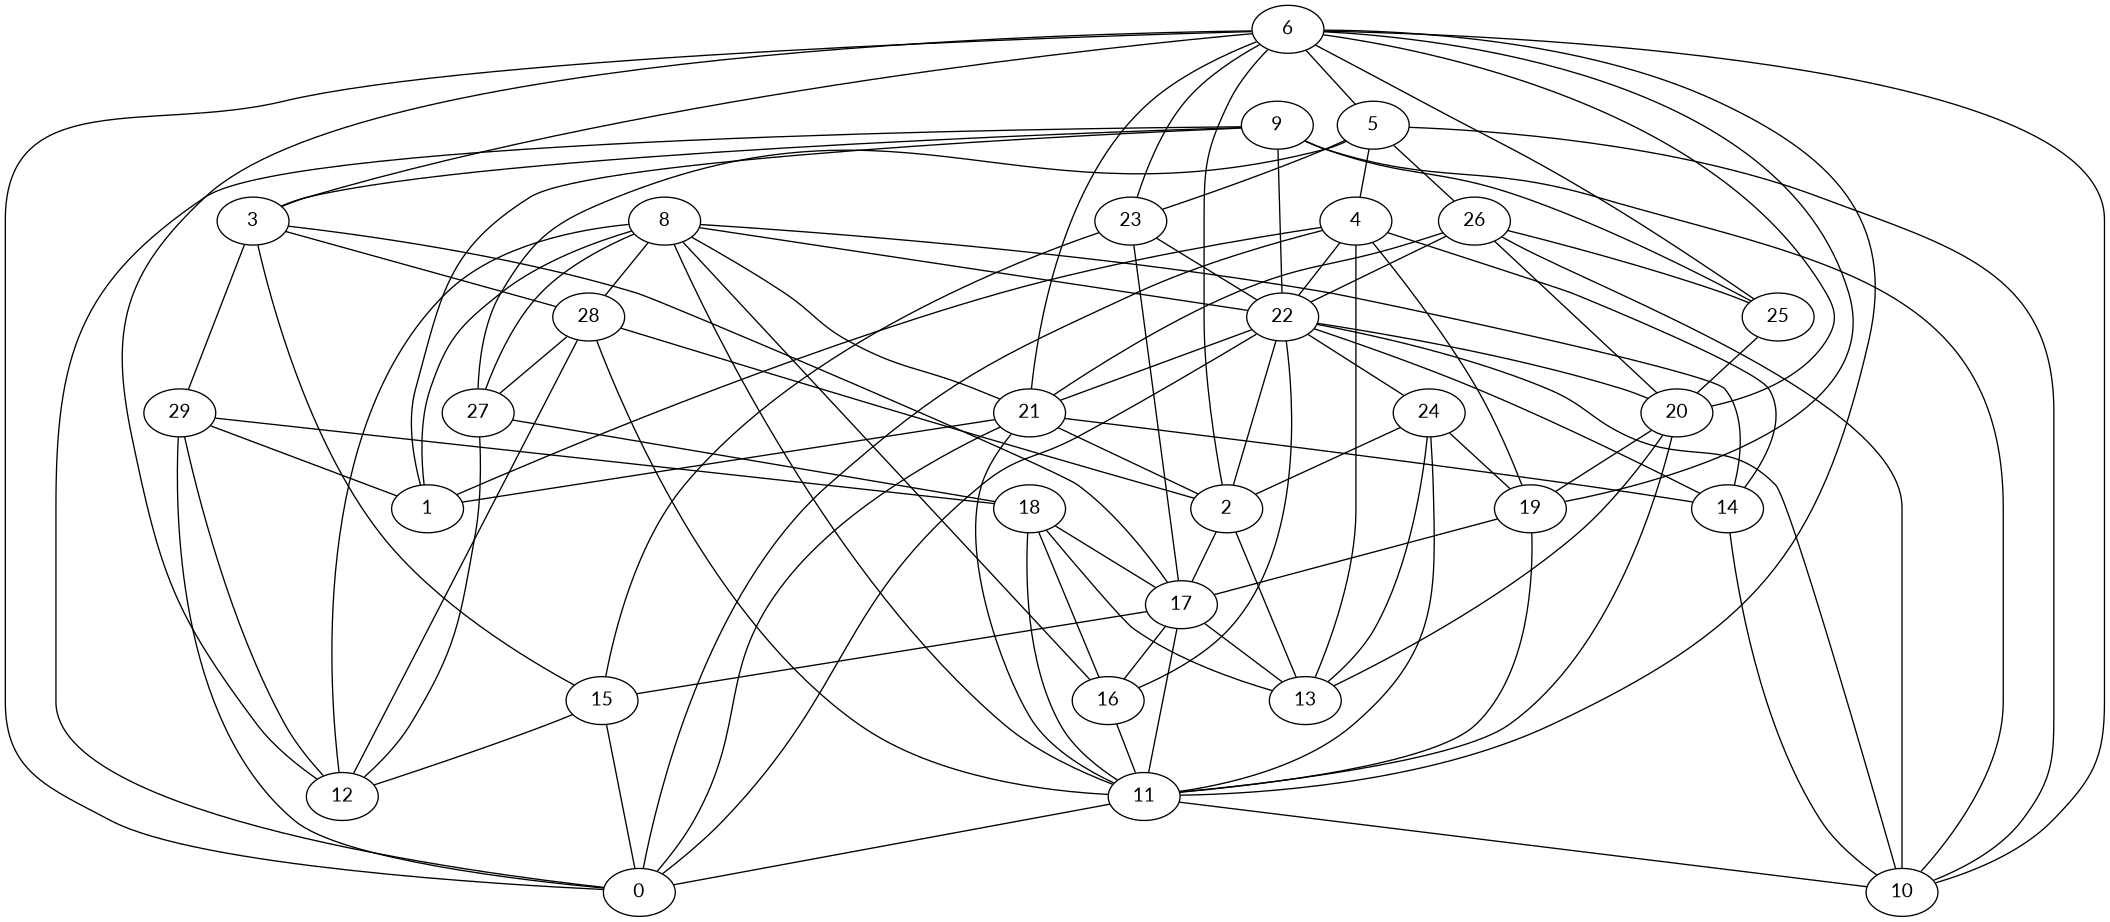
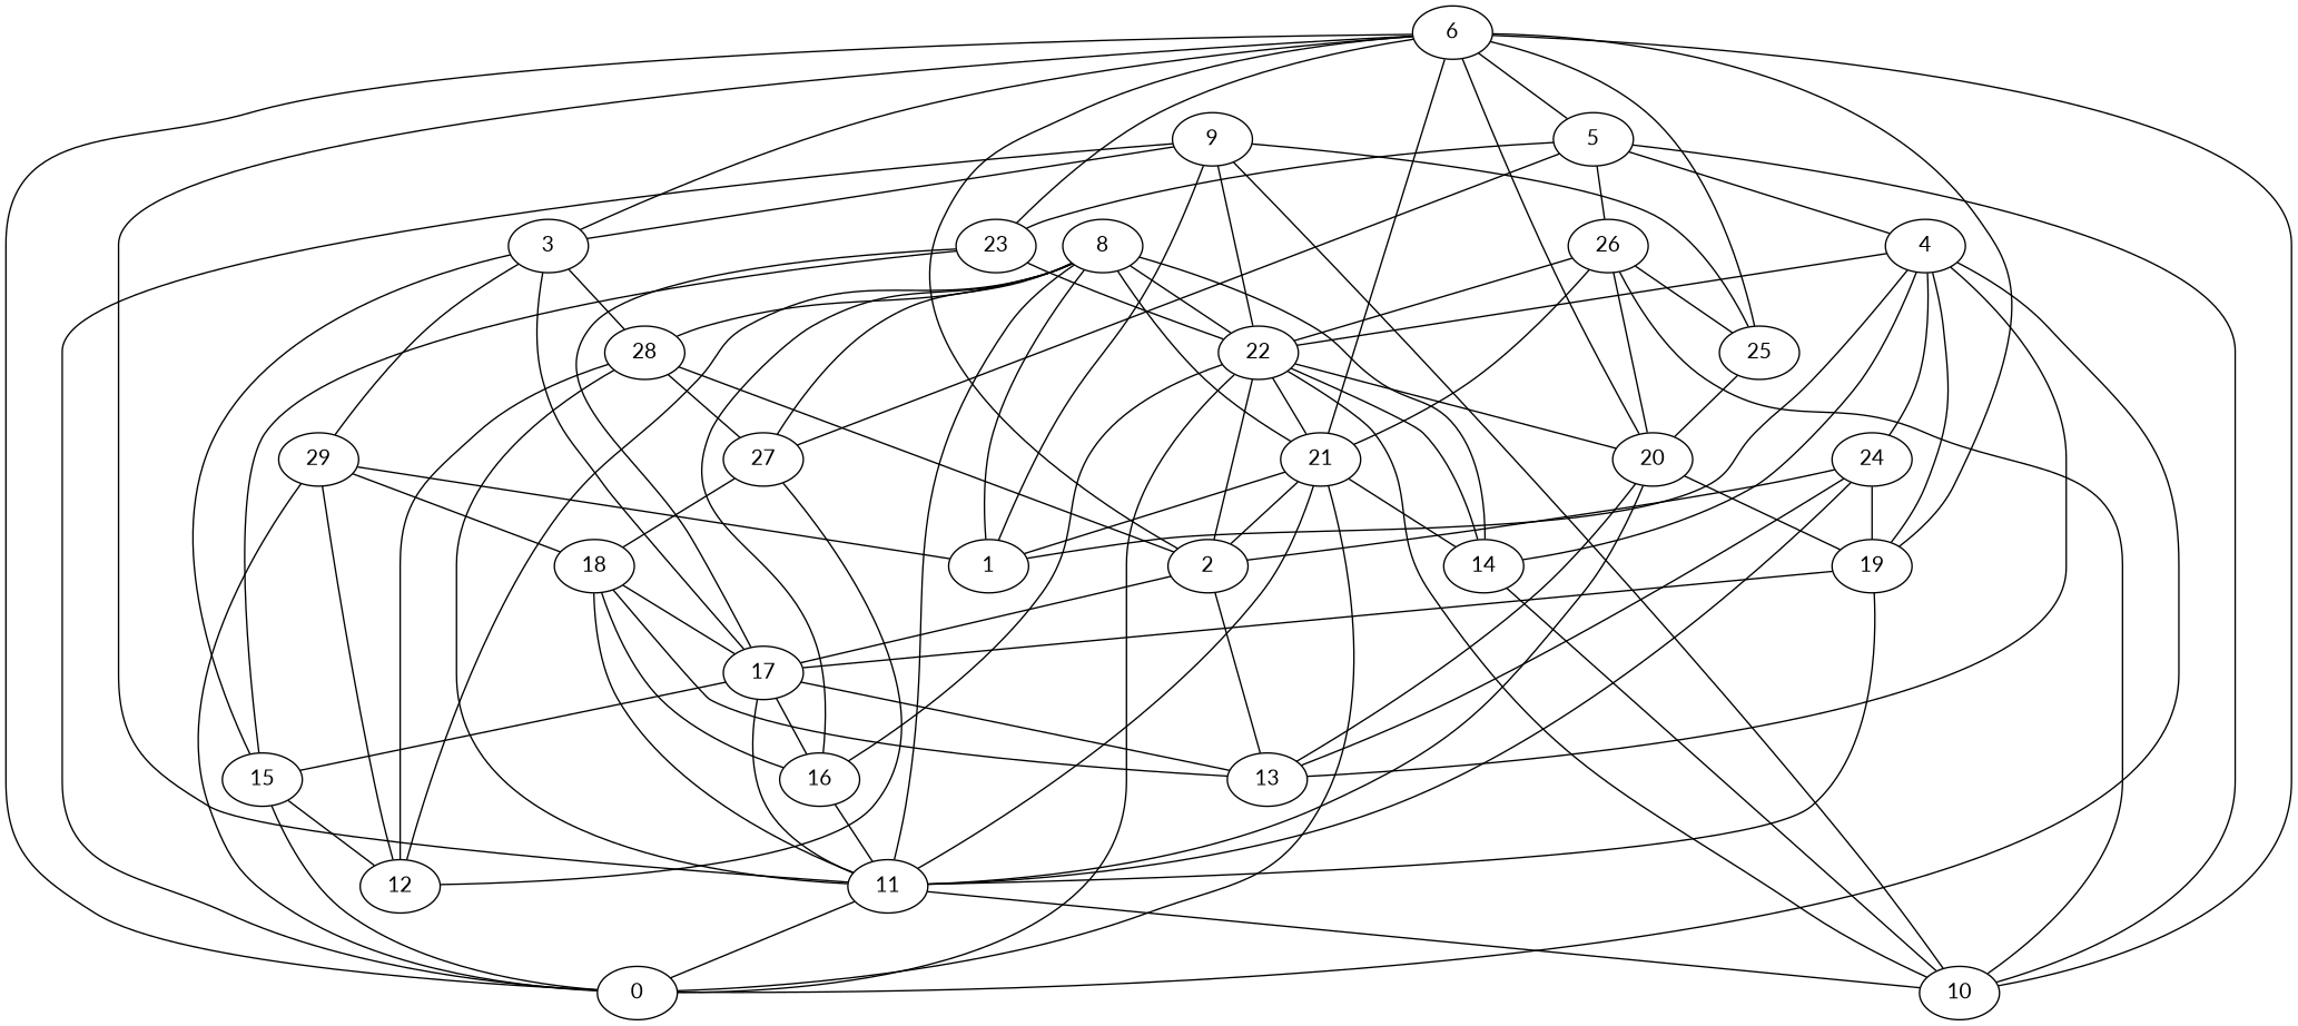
  digraph {
    fontname=Lato
    node [fontname=Lato]
    edge [color=black dir=none fontname=Lato]
    9
    3
    22
    10
    0
    1
    25
    17
    15
    28
    29
    21
    20
    16
    2
    14
    11
    12
    13
    19
    4
    18
    24
    27
    26
    6
    23
    5
    8
    subgraph sub_1 {
      9
      3
      22
      10
      0
      1
      25
      17
      15
      28
      29
      21
      20
      16
      2
      14
      11
      12
      13
      19
      4
      18
      24
      27
      26
      6
      23
      5
      8
    }
    9 -> 3
    9 -> 22
    9 -> 10
    9 -> 0
    9 -> 1
    9 -> 25
    3 -> 17
    3 -> 15
    3 -> 28
    3 -> 29
    22 -> 10
    22 -> 0
    22 -> 21
    22 -> 20
    22 -> 16
    22 -> 2
    22 -> 14
    25 -> 20
    17 -> 15
    17 -> 16
    17 -> 11
    17 -> 13
    15 -> 0
    15 -> 12
    28 -> 2
    28 -> 11
    28 -> 12
    28 -> 27
    29 -> 0
    29 -> 1
    29 -> 12
    29 -> 18
    21 -> 0
    21 -> 1
    21 -> 2
    21 -> 14
    21 -> 11
    20 -> 11
    20 -> 13
    20 -> 19
    16 -> 11
    2 -> 17
    2 -> 13
    14 -> 10
    11 -> 10
    11 -> 0
    19 -> 17
    19 -> 11
    4 -> 22
    4 -> 0
    4 -> 1
    4 -> 14
    4 -> 13
    4 -> 19
-   22 -> 24
+   4 -> 24
    18 -> 17
    18 -> 16
    18 -> 11
    18 -> 13
    24 -> 2
    24 -> 11
    24 -> 13
    24 -> 19
    27 -> 12
    27 -> 18
    26 -> 22
    26 -> 10
    26 -> 25
    26 -> 21
    26 -> 20
    6 -> 3
    6 -> 10
    6 -> 0
    6 -> 25
    6 -> 21
    6 -> 20
    6 -> 2
    6 -> 11
-   6 -> 12
    6 -> 19
    6 -> 23
    6 -> 5
    23 -> 22
    23 -> 17
    23 -> 15
    5 -> 10
    5 -> 4
    5 -> 27
    5 -> 26
    5 -> 23
    8 -> 22
    8 -> 1
    8 -> 28
    8 -> 21
    8 -> 16
    8 -> 14
    8 -> 11
    8 -> 12
    8 -> 27
  }
